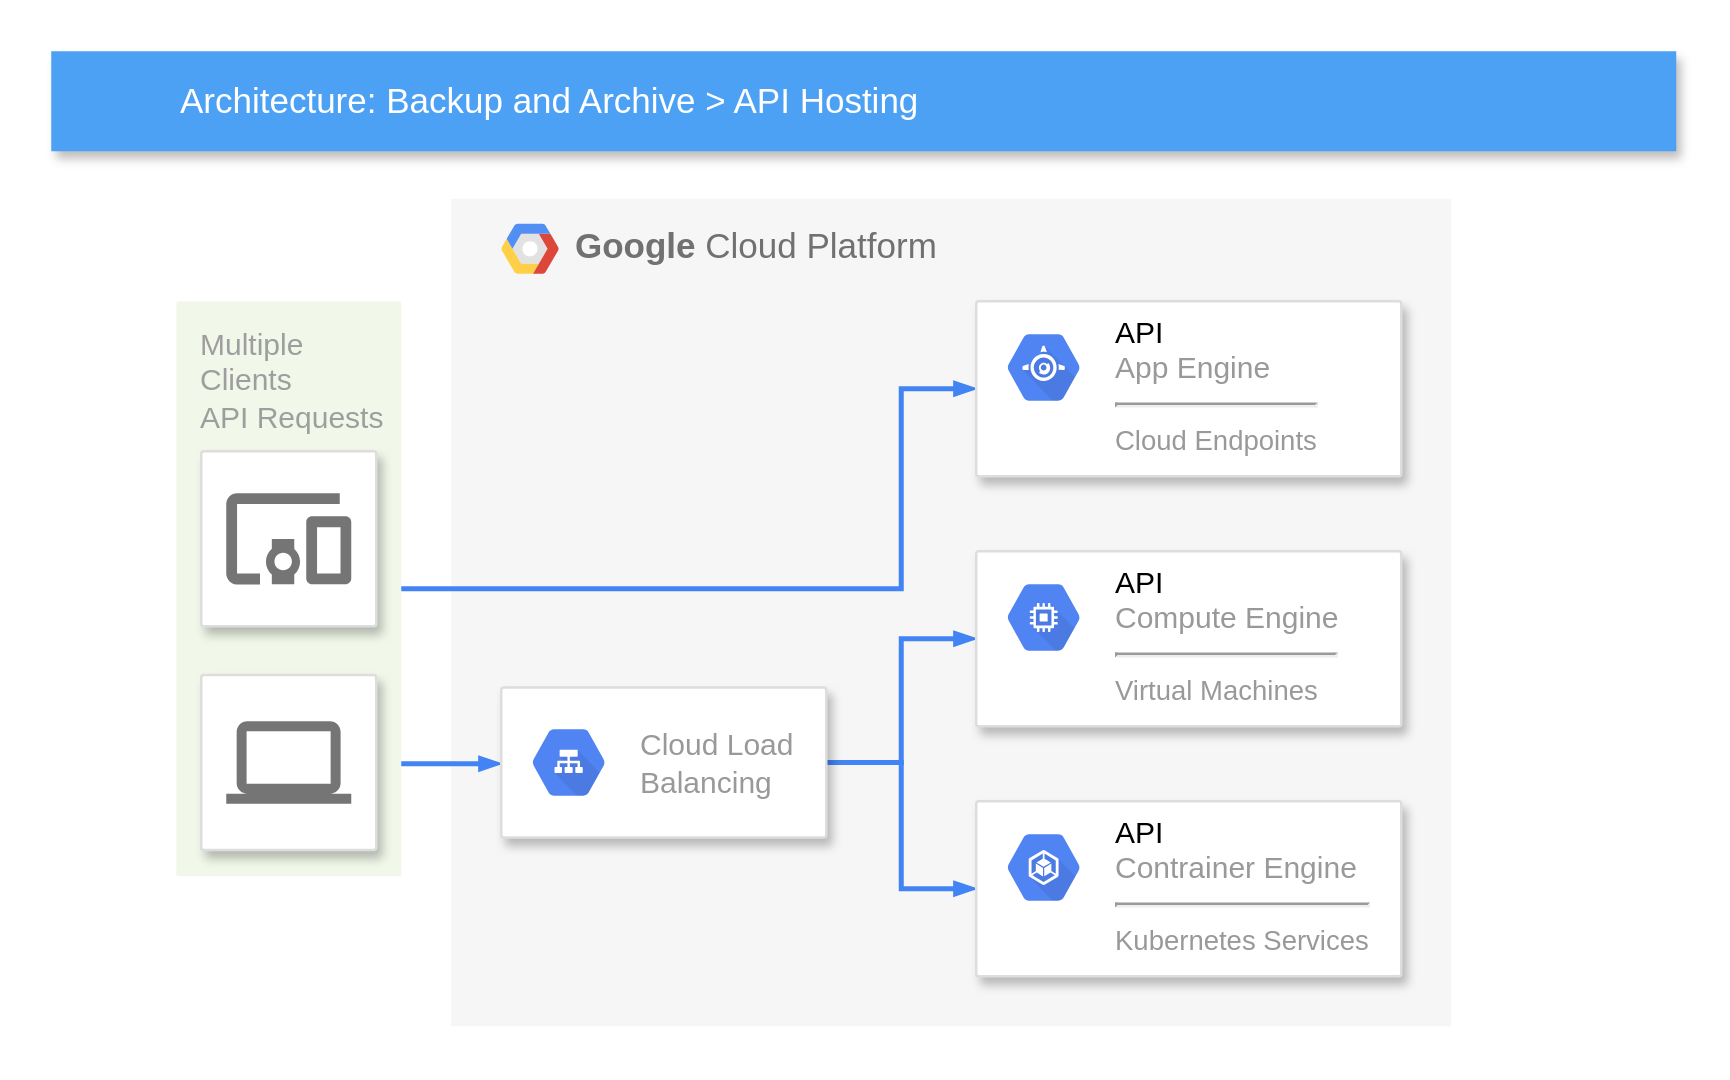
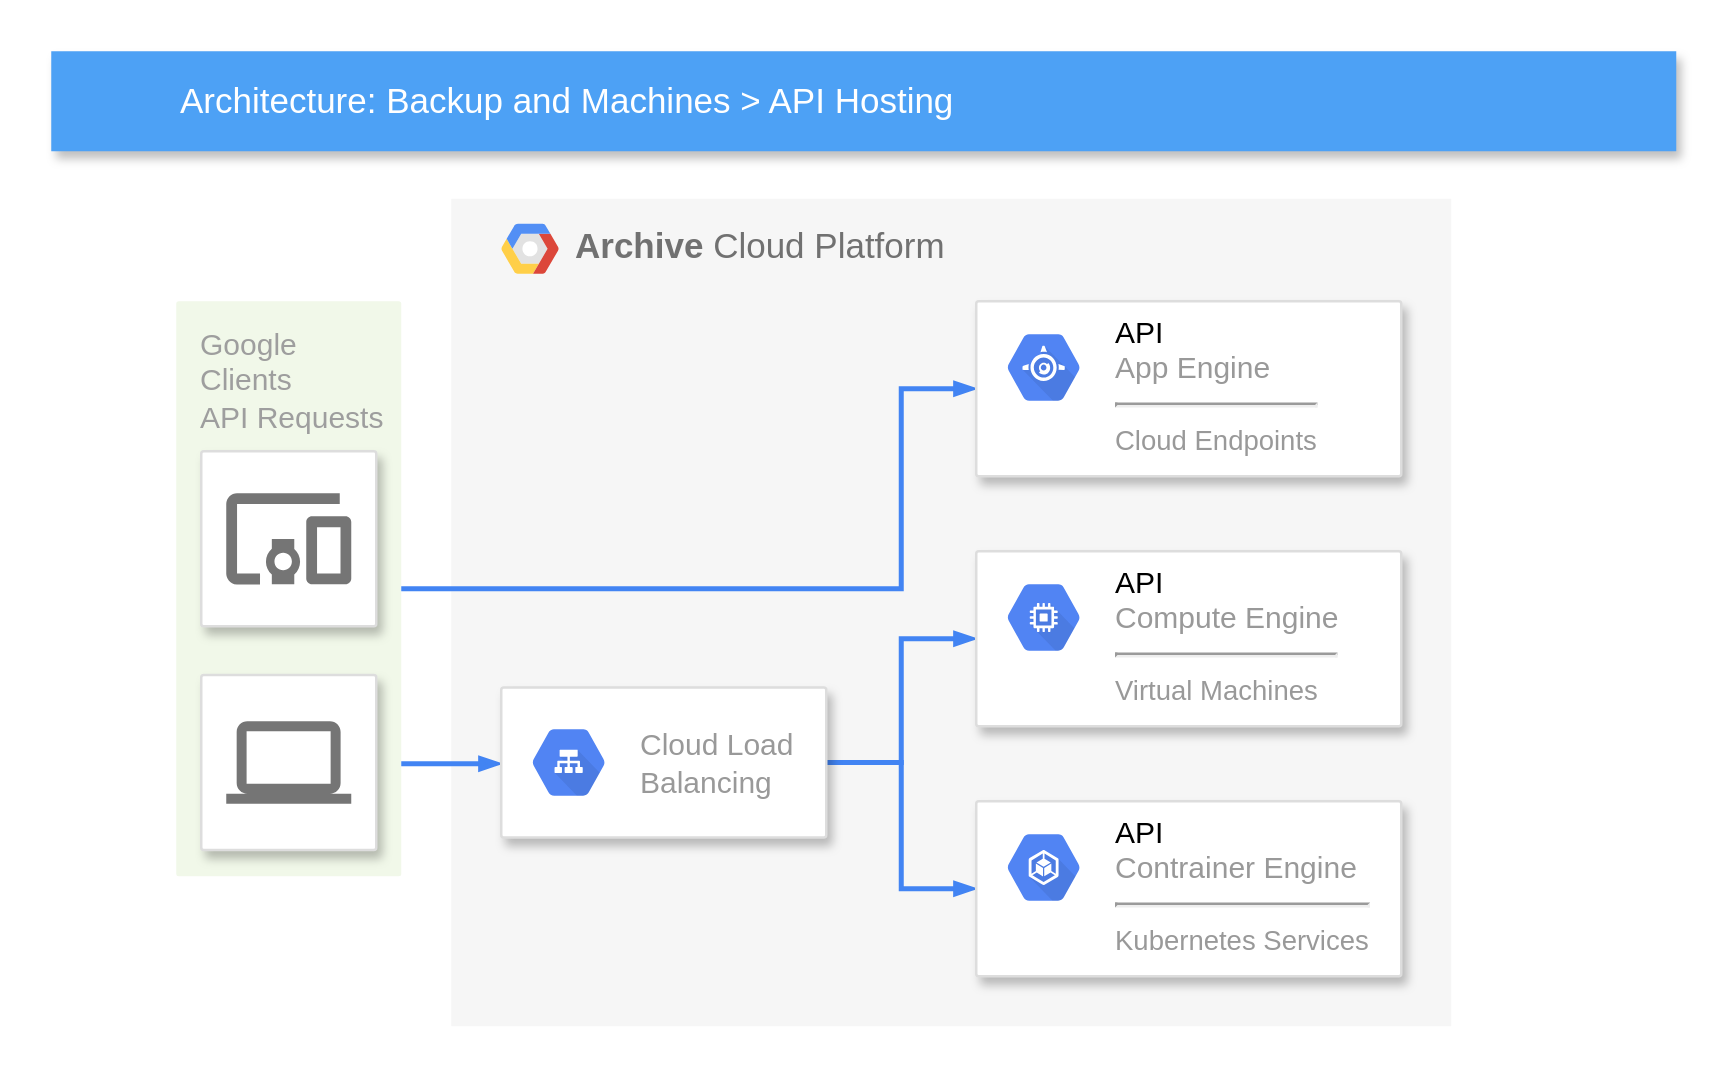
  <mxCell id="0" />
  <mxCell id="1" parent="0" />
- <mxCell id="2" value="&lt;b&gt;Google &lt;/b&gt;Cloud Platform" style="fillColor=#F6F6F6;strokeColor=none;shadow=0;gradientColor=none;fontSize=14;align=left;spacing=10;fontColor=#717171;9E9E9E;verticalAlign=top;spacingTop=-4;fontStyle=0;spacingLeft=40;html=1;" parent="1" vertex="1"><mxGeometry x="180" y="79" width="400" height="331" as="geometry" /></mxCell>
+ <mxCell id="2" value="&lt;b&gt;Archive &lt;/b&gt;Cloud Platform" style="fillColor=#F6F6F6;strokeColor=none;shadow=0;gradientColor=none;fontSize=14;align=left;spacing=10;fontColor=#717171;9E9E9E;verticalAlign=top;spacingTop=-4;fontStyle=0;spacingLeft=40;html=1;" parent="1" vertex="1"><mxGeometry x="180" y="79" width="400" height="331" as="geometry" /></mxCell>
  <mxCell id="3" value="" style="shape=mxgraph.gcp2.google_cloud_platform;fillColor=#F6F6F6;strokeColor=none;shadow=0;gradientColor=none;" parent="2" vertex="1"><mxGeometry width="23" height="20" relative="1" as="geometry"><mxPoint x="20" y="10" as="offset" /></mxGeometry></mxCell>
- <mxCell id="4" value="Multiple&lt;br&gt;Clients&lt;br&gt;API Requests&lt;br&gt;" style="rounded=1;absoluteArcSize=1;arcSize=2;html=1;strokeColor=none;gradientColor=none;shadow=0;dashed=0;fontSize=12;fontColor=#9E9E9E;align=left;verticalAlign=top;spacing=10;spacingTop=-4;fillColor=#F1F8E9;" parent="1" vertex="1"><mxGeometry x="70" y="120" width="90" height="230" as="geometry" /></mxCell>
- <mxCell id="5" value="Architecture: Backup and Archive &amp;gt; API Hosting" style="fillColor=#4DA1F5;strokeColor=none;shadow=1;gradientColor=none;fontSize=14;align=left;spacingLeft=50;fontColor=#ffffff;html=1;" parent="1" vertex="1"><mxGeometry x="20" y="20" width="650" height="40" as="geometry" /></mxCell>
+ <mxCell id="4" value="Google&lt;br&gt;Clients&lt;br&gt;API Requests&lt;br&gt;" style="rounded=1;absoluteArcSize=1;arcSize=2;html=1;strokeColor=none;gradientColor=none;shadow=0;dashed=0;fontSize=12;fontColor=#9E9E9E;align=left;verticalAlign=top;spacing=10;spacingTop=-4;fillColor=#F1F8E9;" parent="1" vertex="1"><mxGeometry x="70" y="120" width="90" height="230" as="geometry" /></mxCell>
+ <mxCell id="5" value="Architecture: Backup and Machines &amp;gt; API Hosting" style="fillColor=#4DA1F5;strokeColor=none;shadow=1;gradientColor=none;fontSize=14;align=left;spacingLeft=50;fontColor=#ffffff;html=1;" parent="1" vertex="1"><mxGeometry x="20" y="20" width="650" height="40" as="geometry" /></mxCell>
  <mxCell id="6" style="edgeStyle=orthogonalEdgeStyle;rounded=0;elbow=vertical;html=1;labelBackgroundColor=none;startFill=1;startSize=4;endArrow=blockThin;endFill=1;endSize=4;jettySize=auto;orthogonalLoop=1;strokeColor=#4284F3;strokeWidth=2;fontSize=12;fontColor=#000000;align=left;dashed=0;" parent="1" source="4" target="16" edge="1"><mxGeometry relative="1" as="geometry"><Array as="points"><mxPoint x="360" y="235" /><mxPoint x="360" y="155" /></Array></mxGeometry></mxCell>
  <mxCell id="7" value="" style="strokeColor=#dddddd;fillColor=#ffffff;shadow=1;strokeWidth=1;rounded=1;absoluteArcSize=1;arcSize=2;labelPosition=center;verticalLabelPosition=middle;align=center;verticalAlign=bottom;spacingLeft=0;fontColor=#999999;fontSize=12;whiteSpace=wrap;spacingBottom=2;html=1;" parent="1" vertex="1"><mxGeometry x="80" y="180" width="70" height="70" as="geometry" /></mxCell>
  <mxCell id="8" value="" style="dashed=0;connectable=0;html=1;fillColor=#757575;strokeColor=none;shape=mxgraph.gcp2.mobile_devices;part=1;" parent="7" vertex="1"><mxGeometry x="0.5" width="50" height="36.5" relative="1" as="geometry"><mxPoint x="-25" y="16.75" as="offset" /></mxGeometry></mxCell>
  <mxCell id="9" style="edgeStyle=elbowEdgeStyle;rounded=0;elbow=vertical;html=1;labelBackgroundColor=none;startFill=1;startSize=4;endArrow=blockThin;endFill=1;endSize=4;jettySize=auto;orthogonalLoop=1;strokeColor=#4284F3;strokeWidth=2;fontSize=12;fontColor=#000000;align=left;dashed=0;" parent="1" source="4" target="14" edge="1"><mxGeometry relative="1" as="geometry" /></mxCell>
  <mxCell id="10" value="" style="strokeColor=#dddddd;fillColor=#ffffff;shadow=1;strokeWidth=1;rounded=1;absoluteArcSize=1;arcSize=2;labelPosition=center;verticalLabelPosition=middle;align=center;verticalAlign=bottom;spacingLeft=0;fontColor=#999999;fontSize=12;whiteSpace=wrap;spacingBottom=2;html=1;" parent="1" vertex="1"><mxGeometry x="80" y="269.5" width="70" height="70" as="geometry" /></mxCell>
  <mxCell id="11" value="" style="dashed=0;connectable=0;html=1;fillColor=#757575;strokeColor=none;shape=mxgraph.gcp2.laptop;part=1;" parent="10" vertex="1"><mxGeometry x="0.5" width="50" height="33" relative="1" as="geometry"><mxPoint x="-25" y="18.5" as="offset" /></mxGeometry></mxCell>
  <mxCell id="12" style="edgeStyle=orthogonalEdgeStyle;rounded=0;elbow=vertical;html=1;labelBackgroundColor=none;startFill=1;startSize=4;endArrow=blockThin;endFill=1;endSize=4;jettySize=auto;orthogonalLoop=1;strokeColor=#4284F3;strokeWidth=2;fontSize=12;fontColor=#000000;align=left;dashed=0;" parent="1" source="14" target="18" edge="1"><mxGeometry relative="1" as="geometry" /></mxCell>
  <mxCell id="13" style="edgeStyle=orthogonalEdgeStyle;rounded=0;elbow=vertical;html=1;labelBackgroundColor=none;startFill=1;startSize=4;endArrow=blockThin;endFill=1;endSize=4;jettySize=auto;orthogonalLoop=1;strokeColor=#4284F3;strokeWidth=2;fontSize=12;fontColor=#000000;align=left;dashed=0;" parent="1" source="14" target="20" edge="1"><mxGeometry relative="1" as="geometry" /></mxCell>
  <mxCell id="14" value="" style="strokeColor=#dddddd;fillColor=#ffffff;shadow=1;strokeWidth=1;rounded=1;absoluteArcSize=1;arcSize=2;fontSize=11;fontColor=#9E9E9E;align=center;html=1;" parent="1" vertex="1"><mxGeometry x="200" y="274.5" width="130" height="60" as="geometry" /></mxCell>
  <mxCell id="15" value="Cloud Load&#10;Balancing" style="dashed=0;connectable=0;html=1;fillColor=#5184F3;strokeColor=none;shape=mxgraph.gcp2.hexIcon;prIcon=cloud_load_balancing;part=1;labelPosition=right;verticalLabelPosition=middle;align=left;verticalAlign=middle;spacingLeft=5;fontColor=#999999;fontSize=12;" parent="14" vertex="1"><mxGeometry y="0.5" width="44" height="39" relative="1" as="geometry"><mxPoint x="5" y="-19.5" as="offset" /></mxGeometry></mxCell>
  <mxCell id="16" value="" style="strokeColor=#dddddd;fillColor=#ffffff;shadow=1;strokeWidth=1;rounded=1;absoluteArcSize=1;arcSize=2;fontSize=11;fontColor=#9E9E9E;align=center;html=1;" parent="1" vertex="1"><mxGeometry x="390" y="120" width="170" height="70" as="geometry" /></mxCell>
  <mxCell id="17" value="&lt;font color=&quot;#000000&quot;&gt;API&lt;/font&gt;&lt;br&gt;App Engine&lt;hr&gt;&lt;font style=&quot;font-size: 11px&quot;&gt;Cloud Endpoints&lt;/font&gt;" style="dashed=0;connectable=0;html=1;fillColor=#5184F3;strokeColor=none;shape=mxgraph.gcp2.hexIcon;prIcon=app_engine;part=1;labelPosition=right;verticalLabelPosition=middle;align=left;verticalAlign=top;spacingLeft=5;fontColor=#999999;fontSize=12;spacingTop=-8;" parent="16" vertex="1"><mxGeometry width="44" height="39" relative="1" as="geometry"><mxPoint x="5" y="7" as="offset" /></mxGeometry></mxCell>
  <mxCell id="18" value="" style="strokeColor=#dddddd;fillColor=#ffffff;shadow=1;strokeWidth=1;rounded=1;absoluteArcSize=1;arcSize=2;fontSize=11;fontColor=#9E9E9E;align=center;html=1;" parent="1" vertex="1"><mxGeometry x="390" y="220" width="170" height="70" as="geometry" /></mxCell>
  <mxCell id="19" value="&lt;font color=&quot;#000000&quot;&gt;API&lt;/font&gt;&lt;br&gt;Compute Engine&lt;hr&gt;&lt;font style=&quot;font-size: 11px&quot;&gt;Virtual Machines&lt;/font&gt;" style="dashed=0;connectable=0;html=1;fillColor=#5184F3;strokeColor=none;shape=mxgraph.gcp2.hexIcon;prIcon=compute_engine;part=1;labelPosition=right;verticalLabelPosition=middle;align=left;verticalAlign=top;spacingLeft=5;fontColor=#999999;fontSize=12;spacingTop=-8;" parent="18" vertex="1"><mxGeometry width="44" height="39" relative="1" as="geometry"><mxPoint x="5" y="7" as="offset" /></mxGeometry></mxCell>
  <mxCell id="20" value="" style="strokeColor=#dddddd;fillColor=#ffffff;shadow=1;strokeWidth=1;rounded=1;absoluteArcSize=1;arcSize=2;fontSize=11;fontColor=#9E9E9E;align=center;html=1;" parent="1" vertex="1"><mxGeometry x="390" y="320" width="170" height="70" as="geometry" /></mxCell>
  <mxCell id="21" value="&lt;font color=&quot;#000000&quot;&gt;API&lt;/font&gt;&lt;br&gt;Contrainer Engine&lt;hr&gt;&lt;font style=&quot;font-size: 11px&quot;&gt;Kubernetes Services&lt;/font&gt;" style="dashed=0;connectable=0;html=1;fillColor=#5184F3;strokeColor=none;shape=mxgraph.gcp2.hexIcon;prIcon=container_engine;part=1;labelPosition=right;verticalLabelPosition=middle;align=left;verticalAlign=top;spacingLeft=5;fontColor=#999999;fontSize=12;spacingTop=-8;" parent="20" vertex="1"><mxGeometry width="44" height="39" relative="1" as="geometry"><mxPoint x="5" y="7" as="offset" /></mxGeometry></mxCell>
